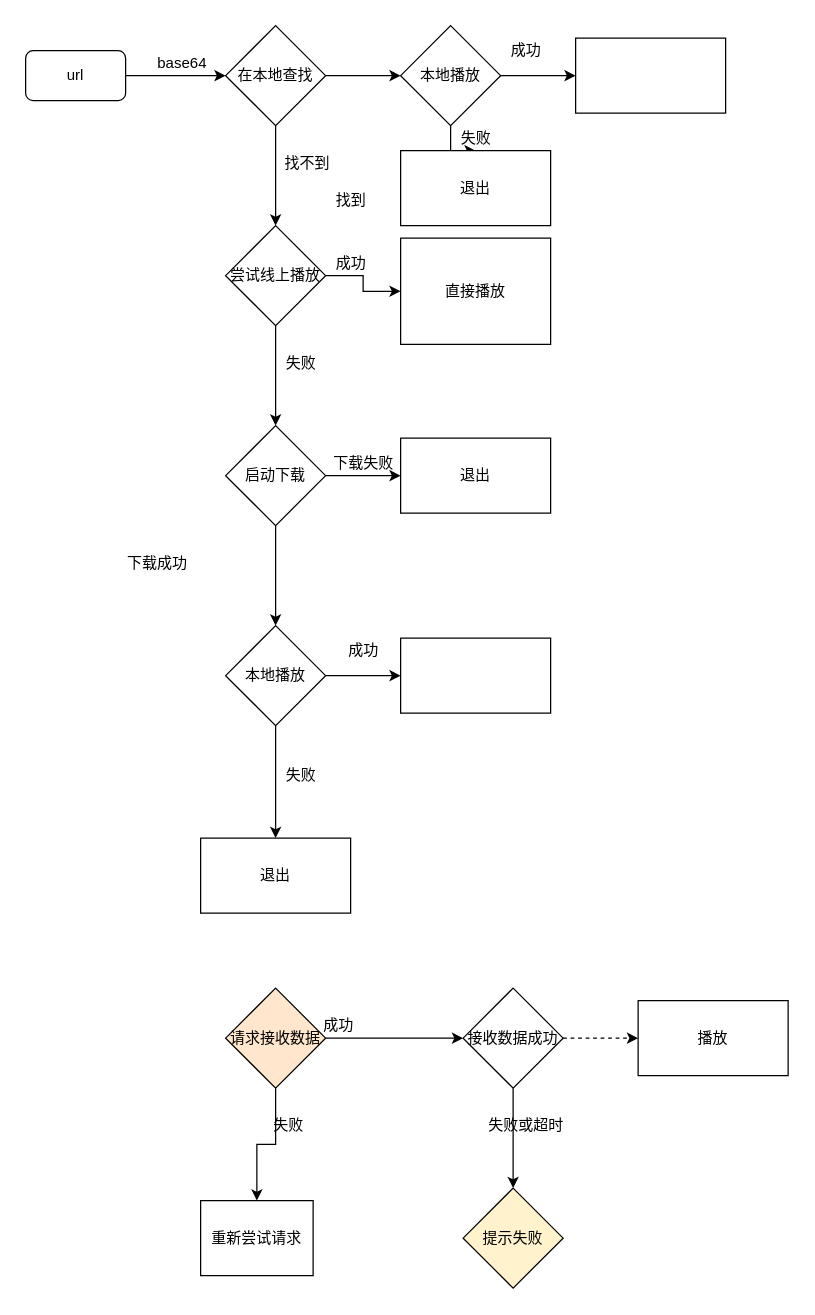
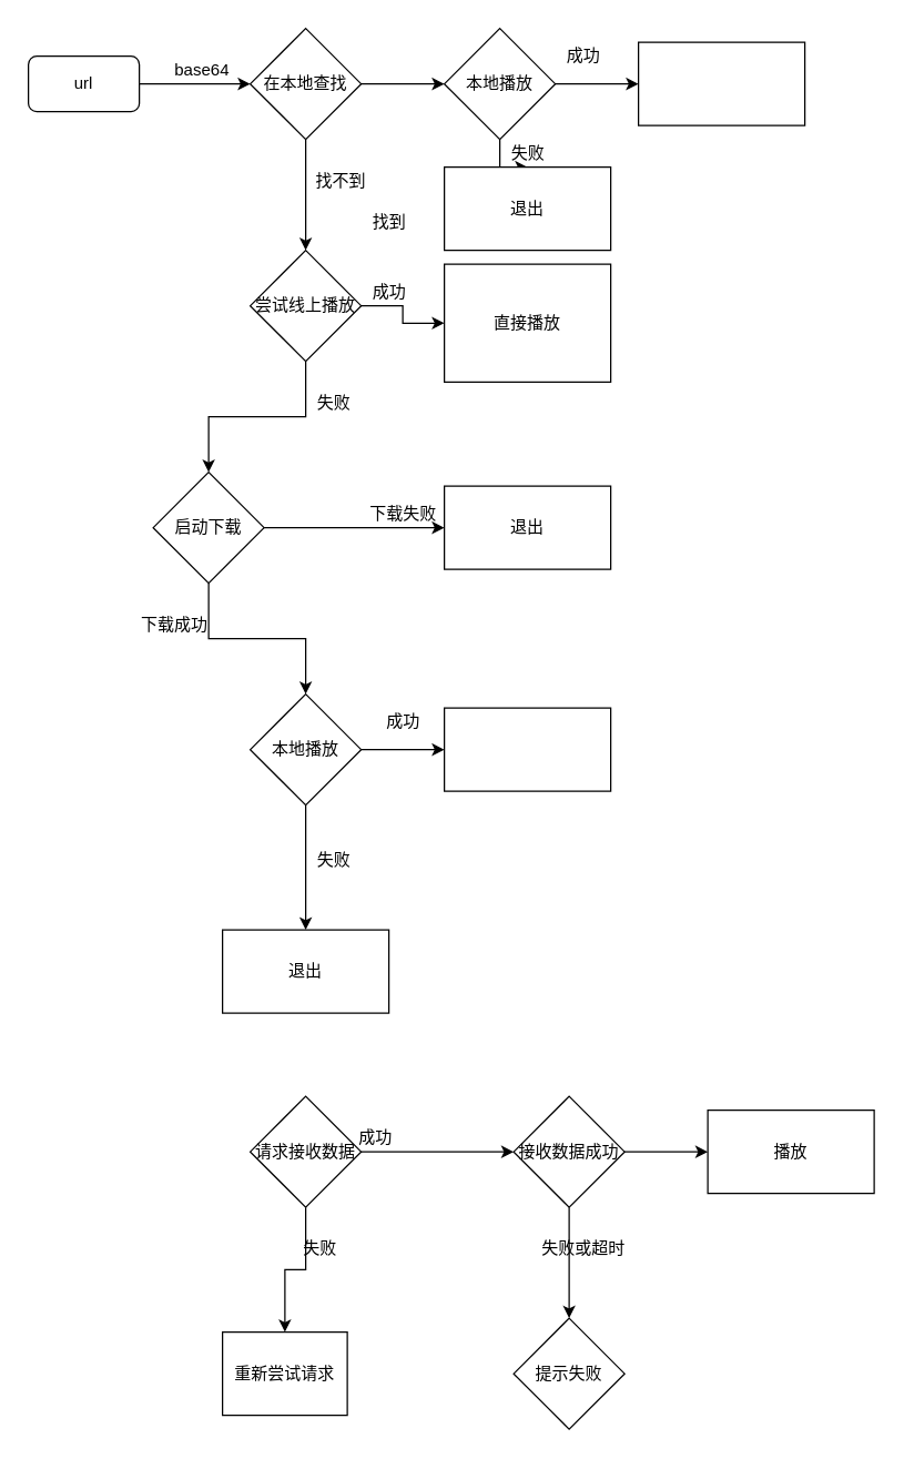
  <mxCell id="0" />
  <mxCell id="1" parent="0" />
  <mxCell id="2" value="" style="edgeStyle=orthogonalEdgeStyle;rounded=0;orthogonalLoop=1;jettySize=auto;html=1;" parent="1" source="3" target="6" edge="1"><mxGeometry relative="1" as="geometry" /></mxCell>
  <mxCell id="3" value="url" style="whiteSpace=wrap;html=1;rounded=1;" parent="1" vertex="1"><mxGeometry x="20" y="40" width="80" height="40" as="geometry" /></mxCell>
  <mxCell id="4" value="" style="edgeStyle=orthogonalEdgeStyle;rounded=0;orthogonalLoop=1;jettySize=auto;html=1;" parent="1" source="6" target="11" edge="1"><mxGeometry relative="1" as="geometry" /></mxCell>
  <mxCell id="5" value="" style="edgeStyle=orthogonalEdgeStyle;rounded=0;orthogonalLoop=1;jettySize=auto;html=1;" parent="1" source="6" target="31" edge="1"><mxGeometry relative="1" as="geometry" /></mxCell>
  <mxCell id="6" value="在本地查找" style="rhombus;whiteSpace=wrap;html=1;rounded=0;" parent="1" vertex="1"><mxGeometry x="180" y="20" width="80" height="80" as="geometry" /></mxCell>
  <mxCell id="7" value="找到" style="text;html=1;align=center;verticalAlign=middle;resizable=0;points=[];autosize=1;strokeColor=none;fillColor=none;" parent="1" vertex="1"><mxGeometry x="260" y="150" width="40" height="20" as="geometry" /></mxCell>
  <mxCell id="8" value="找不到" style="text;html=1;align=center;verticalAlign=middle;resizable=0;points=[];autosize=1;strokeColor=none;fillColor=none;" parent="1" vertex="1"><mxGeometry x="220" y="120" width="50" height="20" as="geometry" /></mxCell>
  <mxCell id="9" value="" style="edgeStyle=orthogonalEdgeStyle;rounded=0;orthogonalLoop=1;jettySize=auto;html=1;" parent="1" source="11" target="12" edge="1"><mxGeometry relative="1" as="geometry" /></mxCell>
  <mxCell id="10" value="" style="edgeStyle=orthogonalEdgeStyle;rounded=0;orthogonalLoop=1;jettySize=auto;html=1;" parent="1" source="11" target="16" edge="1"><mxGeometry relative="1" as="geometry" /></mxCell>
  <mxCell id="11" value="&lt;span&gt;尝试线上播放&lt;/span&gt;" style="rhombus;whiteSpace=wrap;html=1;rounded=0;" parent="1" vertex="1"><mxGeometry x="180" y="180" width="80" height="80" as="geometry" /></mxCell>
  <mxCell id="12" value="直接播放" style="whiteSpace=wrap;html=1;rounded=0;" parent="1" vertex="1"><mxGeometry x="320" y="190" width="120" height="85" as="geometry" /></mxCell>
  <mxCell id="13" value="成功" style="text;html=1;align=center;verticalAlign=middle;resizable=0;points=[];autosize=1;strokeColor=none;fillColor=none;" parent="1" vertex="1"><mxGeometry x="260" y="200" width="40" height="20" as="geometry" /></mxCell>
  <mxCell id="14" value="" style="edgeStyle=orthogonalEdgeStyle;rounded=0;orthogonalLoop=1;jettySize=auto;html=1;" parent="1" source="16" target="20" edge="1"><mxGeometry relative="1" as="geometry" /></mxCell>
  <mxCell id="15" value="" style="edgeStyle=orthogonalEdgeStyle;rounded=0;orthogonalLoop=1;jettySize=auto;html=1;" parent="1" source="16" target="26" edge="1"><mxGeometry relative="1" as="geometry" /></mxCell>
- <mxCell id="16" value="启动下载" style="rhombus;whiteSpace=wrap;html=1;rounded=0;direction=south;" parent="1" vertex="1"><mxGeometry x="180" y="340" width="80" height="80" as="geometry" /></mxCell>
+ <mxCell id="16" value="启动下载" style="rhombus;whiteSpace=wrap;html=1;rounded=0;direction=south;" parent="1" vertex="1"><mxGeometry x="110" y="340" width="80" height="80" as="geometry" /></mxCell>
  <mxCell id="17" value="失败" style="text;html=1;align=center;verticalAlign=middle;resizable=0;points=[];autosize=1;strokeColor=none;fillColor=none;" parent="1" vertex="1"><mxGeometry x="220" y="280" width="40" height="20" as="geometry" /></mxCell>
  <mxCell id="18" value="" style="edgeStyle=orthogonalEdgeStyle;rounded=0;orthogonalLoop=1;jettySize=auto;html=1;" parent="1" source="20" target="21" edge="1"><mxGeometry relative="1" as="geometry" /></mxCell>
  <mxCell id="19" value="" style="edgeStyle=orthogonalEdgeStyle;rounded=0;orthogonalLoop=1;jettySize=auto;html=1;" parent="1" source="20" target="23" edge="1"><mxGeometry relative="1" as="geometry" /></mxCell>
  <mxCell id="20" value="本地播放" style="rhombus;whiteSpace=wrap;html=1;rounded=0;" parent="1" vertex="1"><mxGeometry x="180" y="500" width="80" height="80" as="geometry" /></mxCell>
  <mxCell id="21" value="" style="whiteSpace=wrap;html=1;rounded=0;" parent="1" vertex="1"><mxGeometry x="320" y="510" width="120" height="60" as="geometry" /></mxCell>
  <mxCell id="22" value="成功" style="text;html=1;align=center;verticalAlign=middle;resizable=0;points=[];autosize=1;strokeColor=none;fillColor=none;" parent="1" vertex="1"><mxGeometry x="270" y="510" width="40" height="20" as="geometry" /></mxCell>
  <mxCell id="23" value="退出" style="whiteSpace=wrap;html=1;rounded=0;" parent="1" vertex="1"><mxGeometry x="160" y="670" width="120" height="60" as="geometry" /></mxCell>
  <mxCell id="24" value="失败" style="text;html=1;align=center;verticalAlign=middle;resizable=0;points=[];autosize=1;strokeColor=none;fillColor=none;" parent="1" vertex="1"><mxGeometry x="220" y="610" width="40" height="20" as="geometry" /></mxCell>
  <mxCell id="25" value="base64" style="text;html=1;align=center;verticalAlign=middle;resizable=0;points=[];autosize=1;strokeColor=none;fillColor=none;" parent="1" vertex="1"><mxGeometry x="120" y="40" width="50" height="20" as="geometry" /></mxCell>
  <mxCell id="26" value="退出" style="whiteSpace=wrap;html=1;rounded=0;" parent="1" vertex="1"><mxGeometry x="320" y="350" width="120" height="60" as="geometry" /></mxCell>
  <mxCell id="27" value="下载失败" style="text;html=1;align=center;verticalAlign=middle;resizable=0;points=[];autosize=1;strokeColor=none;fillColor=none;" parent="1" vertex="1"><mxGeometry x="260" y="360" width="60" height="20" as="geometry" /></mxCell>
  <mxCell id="28" value="下载成功" style="text;html=1;align=center;verticalAlign=middle;resizable=0;points=[];autosize=1;strokeColor=none;fillColor=none;" parent="1" vertex="1"><mxGeometry x="95" y="440" width="60" height="20" as="geometry" /></mxCell>
  <mxCell id="29" value="" style="edgeStyle=orthogonalEdgeStyle;rounded=0;orthogonalLoop=1;jettySize=auto;html=1;" parent="1" source="31" target="32" edge="1"><mxGeometry relative="1" as="geometry" /></mxCell>
  <mxCell id="30" value="" style="edgeStyle=orthogonalEdgeStyle;rounded=0;orthogonalLoop=1;jettySize=auto;html=1;" parent="1" source="31" target="34" edge="1"><mxGeometry relative="1" as="geometry" /></mxCell>
  <mxCell id="31" value="本地播放" style="rhombus;whiteSpace=wrap;html=1;rounded=0;" parent="1" vertex="1"><mxGeometry x="320" y="20" width="80" height="80" as="geometry" /></mxCell>
  <mxCell id="32" value="" style="whiteSpace=wrap;html=1;rounded=0;" parent="1" vertex="1"><mxGeometry x="460" y="30" width="120" height="60" as="geometry" /></mxCell>
  <mxCell id="33" value="成功" style="text;html=1;align=center;verticalAlign=middle;resizable=0;points=[];autosize=1;strokeColor=none;fillColor=none;" parent="1" vertex="1"><mxGeometry x="400" y="30" width="40" height="20" as="geometry" /></mxCell>
  <mxCell id="34" value="退出" style="whiteSpace=wrap;html=1;rounded=0;" parent="1" vertex="1"><mxGeometry x="320" y="120" width="120" height="60" as="geometry" /></mxCell>
  <mxCell id="35" value="失败" style="text;html=1;align=center;verticalAlign=middle;resizable=0;points=[];autosize=1;strokeColor=none;fillColor=none;" parent="1" vertex="1"><mxGeometry x="360" y="100" width="40" height="20" as="geometry" /></mxCell>
  <mxCell id="36" value="" style="edgeStyle=orthogonalEdgeStyle;rounded=0;orthogonalLoop=1;jettySize=auto;html=1;" parent="1" source="38" target="40" edge="1"><mxGeometry relative="1" as="geometry" /></mxCell>
  <mxCell id="37" value="" style="edgeStyle=orthogonalEdgeStyle;rounded=0;orthogonalLoop=1;jettySize=auto;html=1;" parent="1" source="38" target="44" edge="1"><mxGeometry relative="1" as="geometry" /></mxCell>
- <mxCell id="38" value="请求接收数据" style="rhombus;whiteSpace=wrap;html=1;fillColor=#ffe6cc;" parent="1" vertex="1"><mxGeometry x="180" y="790" width="80" height="80" as="geometry" /></mxCell>
+ <mxCell id="38" value="请求接收数据" style="rhombus;whiteSpace=wrap;html=1;" parent="1" vertex="1"><mxGeometry x="180" y="790" width="80" height="80" as="geometry" /></mxCell>
  <mxCell id="39" value="成功" style="text;html=1;align=center;verticalAlign=middle;resizable=0;points=[];autosize=1;strokeColor=none;fillColor=none;" parent="1" vertex="1"><mxGeometry x="250" y="810" width="40" height="20" as="geometry" /></mxCell>
  <mxCell id="40" value="重新尝试请求" style="whiteSpace=wrap;html=1;" parent="1" vertex="1"><mxGeometry x="160" y="960" width="90" height="60" as="geometry" /></mxCell>
  <mxCell id="41" value="失败" style="text;html=1;align=center;verticalAlign=middle;resizable=0;points=[];autosize=1;strokeColor=none;fillColor=none;" parent="1" vertex="1"><mxGeometry x="210" y="890" width="40" height="20" as="geometry" /></mxCell>
- <mxCell id="42" value="" style="edgeStyle=orthogonalEdgeStyle;rounded=0;orthogonalLoop=1;jettySize=auto;html=1;dashed=1;" parent="1" source="44" target="45" edge="1"><mxGeometry relative="1" as="geometry" /></mxCell>
+ <mxCell id="42" value="" style="edgeStyle=orthogonalEdgeStyle;rounded=0;orthogonalLoop=1;jettySize=auto;html=1;" parent="1" source="44" target="45" edge="1"><mxGeometry relative="1" as="geometry" /></mxCell>
  <mxCell id="43" value="" style="edgeStyle=orthogonalEdgeStyle;rounded=0;orthogonalLoop=1;jettySize=auto;html=1;" parent="1" source="44" target="46" edge="1"><mxGeometry relative="1" as="geometry" /></mxCell>
  <mxCell id="44" value="接收数据成功" style="rhombus;whiteSpace=wrap;html=1;" parent="1" vertex="1"><mxGeometry x="370" y="790" width="80" height="80" as="geometry" /></mxCell>
  <mxCell id="45" value="播放" style="whiteSpace=wrap;html=1;" parent="1" vertex="1"><mxGeometry x="510" y="800" width="120" height="60" as="geometry" /></mxCell>
- <mxCell id="46" value="提示失败" style="rhombus;whiteSpace=wrap;html=1;fillColor=#fff2cc;" parent="1" vertex="1"><mxGeometry x="370" y="950" width="80" height="80" as="geometry" /></mxCell>
+ <mxCell id="46" value="提示失败" style="rhombus;whiteSpace=wrap;html=1;" parent="1" vertex="1"><mxGeometry x="370" y="950" width="80" height="80" as="geometry" /></mxCell>
  <mxCell id="47" value="失败或超时" style="text;html=1;align=center;verticalAlign=middle;resizable=0;points=[];autosize=1;strokeColor=none;fillColor=none;" parent="1" vertex="1"><mxGeometry x="380" y="890" width="80" height="20" as="geometry" /></mxCell>
